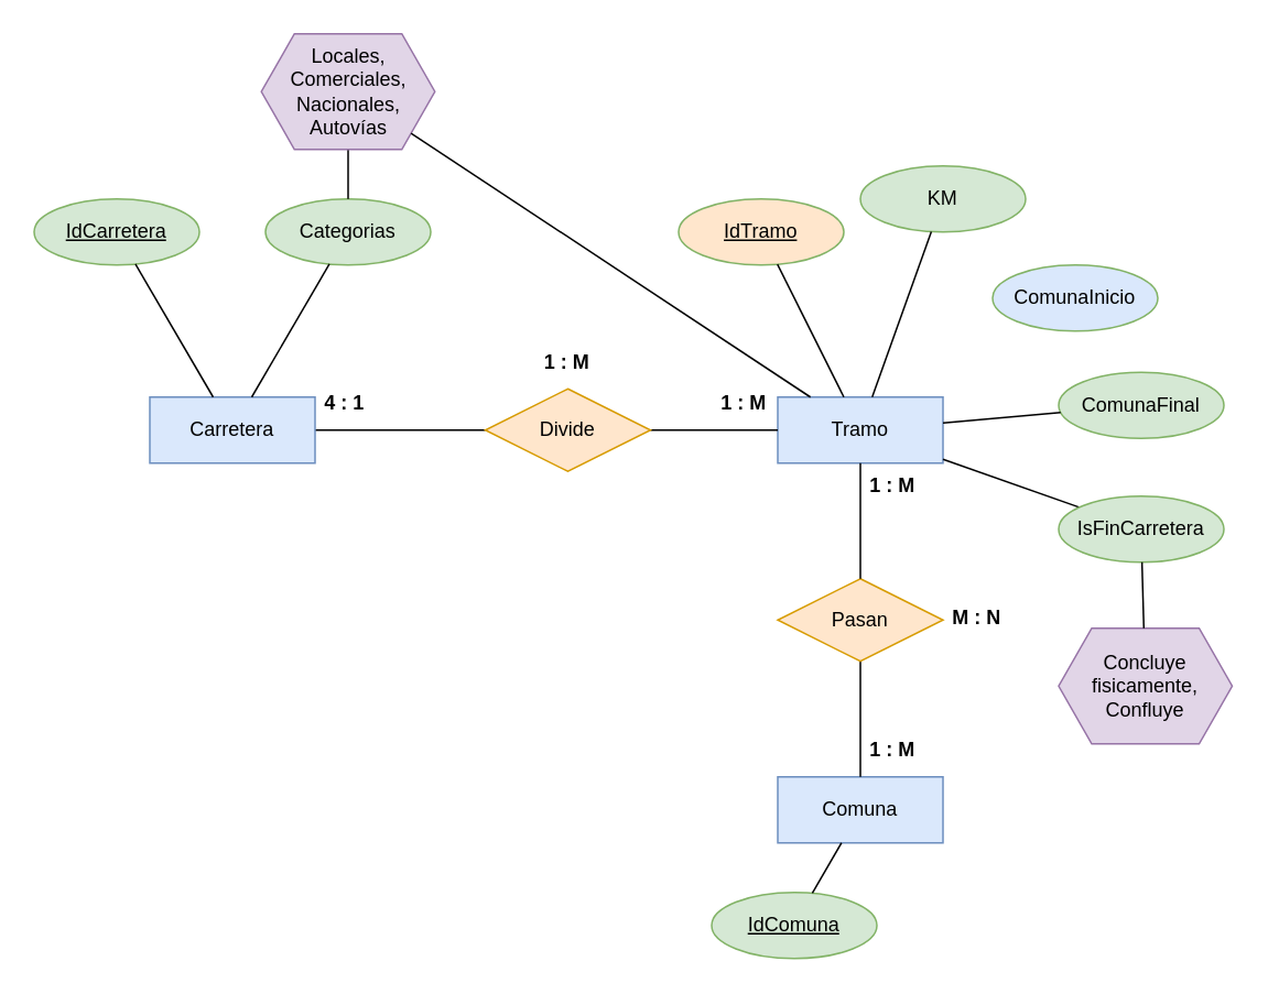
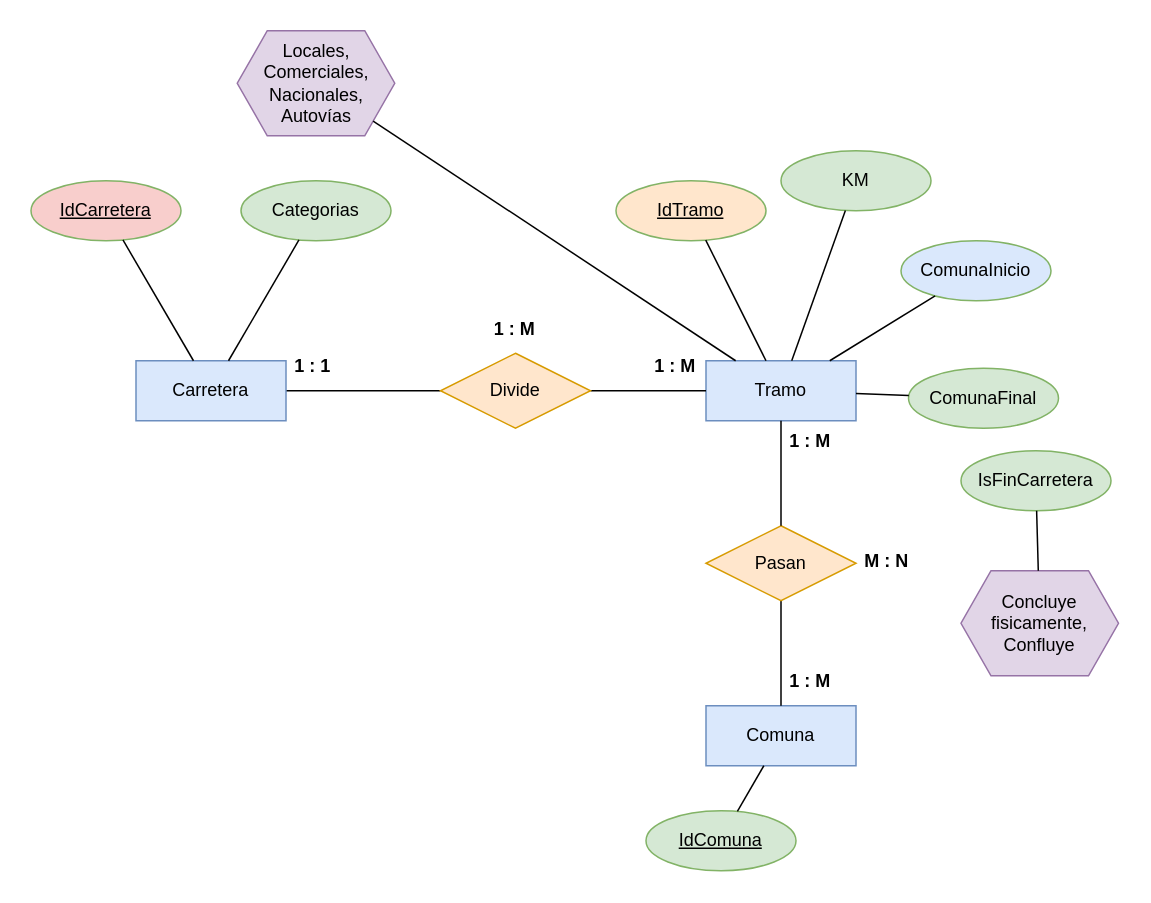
  <mxCell id="0" />
  <mxCell id="1" parent="0" />
  <mxCell id="2" style="edgeStyle=orthogonalEdgeStyle;rounded=0;orthogonalLoop=1;jettySize=auto;html=1;entryX=0;entryY=0.5;entryDx=0;entryDy=0;endArrow=none;endFill=0;" parent="1" source="3" target="11" edge="1"><mxGeometry relative="1" as="geometry" /></mxCell>
  <mxCell id="3" value="Carretera" style="whiteSpace=wrap;html=1;align=center;fillColor=#dae8fc;strokeColor=#6c8ebf;" parent="1" vertex="1"><mxGeometry x="90" y="240" width="100" height="40" as="geometry" /></mxCell>
  <mxCell id="4" value="Tramo" style="whiteSpace=wrap;html=1;align=center;fillColor=#dae8fc;strokeColor=#6c8ebf;" parent="1" vertex="1"><mxGeometry x="470" y="240" width="100" height="40" as="geometry" /></mxCell>
  <mxCell id="5" value="Comuna" style="whiteSpace=wrap;html=1;align=center;fillColor=#dae8fc;strokeColor=#6c8ebf;" parent="1" vertex="1"><mxGeometry x="470" y="470" width="100" height="40" as="geometry" /></mxCell>
  <mxCell id="6" value="Categorias" style="ellipse;whiteSpace=wrap;html=1;align=center;fillColor=#d5e8d4;strokeColor=#82b366;" parent="1" vertex="1"><mxGeometry x="160" y="120" width="100" height="40" as="geometry" /></mxCell>
- <mxCell id="7" value="IdCarretera" style="ellipse;whiteSpace=wrap;html=1;align=center;fillColor=#d5e8d4;strokeColor=#82b366;fontStyle=4" parent="1" vertex="1"><mxGeometry x="20" y="120" width="100" height="40" as="geometry" /></mxCell>
- <mxCell id="8" style="edgeStyle=orthogonalEdgeStyle;rounded=0;orthogonalLoop=1;jettySize=auto;html=1;endArrow=none;endFill=0;" parent="1" source="9" target="6" edge="1"><mxGeometry relative="1" as="geometry" /></mxCell>
+ <mxCell id="7" value="IdCarretera" style="ellipse;whiteSpace=wrap;html=1;align=center;fillColor=#f8cecc;strokeColor=#82b366;fontStyle=4;" parent="1" vertex="1"><mxGeometry x="20" y="120" width="100" height="40" as="geometry" /></mxCell>
  <mxCell id="9" value="Locales,&lt;div&gt;Comerciales,&lt;/div&gt;&lt;div&gt;Nacionales,&lt;/div&gt;&lt;div&gt;Autovías&lt;/div&gt;" style="shape=hexagon;perimeter=hexagonPerimeter2;whiteSpace=wrap;html=1;fixedSize=1;fillColor=#e1d5e7;strokeColor=#9673a6;" parent="1" vertex="1"><mxGeometry x="157.5" y="20" width="105" height="70" as="geometry" /></mxCell>
  <mxCell id="10" style="edgeStyle=orthogonalEdgeStyle;rounded=0;orthogonalLoop=1;jettySize=auto;html=1;entryX=0;entryY=0.5;entryDx=0;entryDy=0;endArrow=none;endFill=0;" parent="1" source="11" target="4" edge="1"><mxGeometry relative="1" as="geometry" /></mxCell>
  <mxCell id="11" value="Divide" style="shape=rhombus;perimeter=rhombusPerimeter;whiteSpace=wrap;html=1;align=center;fillColor=#ffe6cc;strokeColor=#d79b00;" parent="1" vertex="1"><mxGeometry x="293" y="235" width="100" height="50" as="geometry" /></mxCell>
  <mxCell id="12" value="1 : M" style="text;strokeColor=none;fillColor=none;spacingLeft=4;spacingRight=4;overflow=hidden;rotatable=0;points=[[0,0.5],[1,0.5]];portConstraint=eastwest;fontSize=12;whiteSpace=wrap;html=1;fontStyle=1" parent="1" vertex="1"><mxGeometry x="323" y="205" width="40" height="30" as="geometry" /></mxCell>
  <mxCell id="13" value="1 : M" style="text;strokeColor=none;fillColor=none;spacingLeft=4;spacingRight=4;overflow=hidden;rotatable=0;points=[[0,0.5],[1,0.5]];portConstraint=eastwest;fontSize=12;whiteSpace=wrap;html=1;fontStyle=1" parent="1" vertex="1"><mxGeometry x="430" y="230" width="40" height="30" as="geometry" /></mxCell>
- <mxCell id="14" value="4 : 1" style="text;strokeColor=none;fillColor=none;spacingLeft=4;spacingRight=4;overflow=hidden;rotatable=0;points=[[0,0.5],[1,0.5]];portConstraint=eastwest;fontSize=12;whiteSpace=wrap;html=1;fontStyle=1" parent="1" vertex="1"><mxGeometry x="190" y="230" width="40" height="30" as="geometry" /></mxCell>
+ <mxCell id="14" value="1 : 1" style="text;strokeColor=none;fillColor=none;spacingLeft=4;spacingRight=4;overflow=hidden;rotatable=0;points=[[0,0.5],[1,0.5]];portConstraint=eastwest;fontSize=12;whiteSpace=wrap;html=1;fontStyle=1" parent="1" vertex="1"><mxGeometry x="190" y="230" width="40" height="30" as="geometry" /></mxCell>
  <mxCell id="15" style="edgeStyle=orthogonalEdgeStyle;rounded=0;orthogonalLoop=1;jettySize=auto;html=1;entryX=0.5;entryY=0;entryDx=0;entryDy=0;endArrow=none;endFill=0;" parent="1" source="16" target="5" edge="1"><mxGeometry relative="1" as="geometry"><Array as="points"><mxPoint x="520" y="450" /><mxPoint x="520" y="450" /></Array></mxGeometry></mxCell>
  <mxCell id="16" value="Pasan" style="shape=rhombus;perimeter=rhombusPerimeter;whiteSpace=wrap;html=1;align=center;fillColor=#ffe6cc;strokeColor=#d79b00;" parent="1" vertex="1"><mxGeometry x="470" y="350" width="100" height="50" as="geometry" /></mxCell>
  <mxCell id="17" style="edgeStyle=orthogonalEdgeStyle;rounded=0;orthogonalLoop=1;jettySize=auto;html=1;endArrow=none;endFill=0;" parent="1" source="4" target="16" edge="1"><mxGeometry relative="1" as="geometry" /></mxCell>
  <mxCell id="18" value="M : N" style="text;strokeColor=none;fillColor=none;spacingLeft=4;spacingRight=4;overflow=hidden;rotatable=0;points=[[0,0.5],[1,0.5]];portConstraint=eastwest;fontSize=12;whiteSpace=wrap;html=1;fontStyle=1" parent="1" vertex="1"><mxGeometry x="570" y="360" width="40" height="30" as="geometry" /></mxCell>
  <mxCell id="19" value="KM" style="ellipse;whiteSpace=wrap;html=1;align=center;fillColor=#d5e8d4;strokeColor=#82b366;" parent="1" vertex="1"><mxGeometry x="520" y="100" width="100" height="40" as="geometry" /></mxCell>
  <mxCell id="20" value="IdTramo" style="ellipse;whiteSpace=wrap;html=1;align=center;fontStyle=4;fillColor=#ffe6cc;strokeColor=#82b366;" parent="1" vertex="1"><mxGeometry x="410" y="120" width="100" height="40" as="geometry" /></mxCell>
  <mxCell id="21" value="ComunaInicio" style="ellipse;whiteSpace=wrap;html=1;align=center;fillColor=#dae8fc;strokeColor=#82b366;" parent="1" vertex="1"><mxGeometry x="600" y="160" width="100" height="40" as="geometry" /></mxCell>
  <mxCell id="22" value="" style="endArrow=none;html=1;rounded=0;" parent="1" source="4" target="20" edge="1"><mxGeometry relative="1" as="geometry"><mxPoint x="420" y="120" as="sourcePoint" /><mxPoint x="580" y="120" as="targetPoint" /></mxGeometry></mxCell>
  <mxCell id="23" value="" style="endArrow=none;html=1;rounded=0;" parent="1" source="4" target="19" edge="1"><mxGeometry relative="1" as="geometry"><mxPoint x="590" y="210" as="sourcePoint" /><mxPoint x="750" y="210" as="targetPoint" /></mxGeometry></mxCell>
- <mxCell id="24" value="" style="endArrow=none;html=1;rounded=0;" parent="1" source="4" target="32" edge="1"><mxGeometry relative="1" as="geometry"><mxPoint x="640" y="190" as="sourcePoint" /><mxPoint x="800" y="190" as="targetPoint" /></mxGeometry></mxCell>
+ <mxCell id="24" value="" style="endArrow=none;html=1;rounded=0;" parent="1" source="4" target="21" edge="1"><mxGeometry relative="1" as="geometry"><mxPoint x="640" y="190" as="sourcePoint" /><mxPoint x="800" y="190" as="targetPoint" /></mxGeometry></mxCell>
  <mxCell id="25" value="1 : M" style="text;strokeColor=none;fillColor=none;spacingLeft=4;spacingRight=4;overflow=hidden;rotatable=0;points=[[0,0.5],[1,0.5]];portConstraint=eastwest;fontSize=12;whiteSpace=wrap;html=1;fontStyle=1" parent="1" vertex="1"><mxGeometry x="520" y="440" width="40" height="30" as="geometry" /></mxCell>
  <mxCell id="26" value="1 : M" style="text;strokeColor=none;fillColor=none;spacingLeft=4;spacingRight=4;overflow=hidden;rotatable=0;points=[[0,0.5],[1,0.5]];portConstraint=eastwest;fontSize=12;whiteSpace=wrap;html=1;fontStyle=1" parent="1" vertex="1"><mxGeometry x="520" y="280" width="40" height="30" as="geometry" /></mxCell>
  <mxCell id="27" value="" style="endArrow=none;html=1;rounded=0;" parent="1" source="3" target="6" edge="1"><mxGeometry relative="1" as="geometry"><mxPoint x="10" y="210" as="sourcePoint" /><mxPoint x="170" y="210" as="targetPoint" /></mxGeometry></mxCell>
  <mxCell id="28" value="" style="endArrow=none;html=1;rounded=0;" edge="1" parent="1" source="7" target="3"><mxGeometry relative="1" as="geometry"><mxPoint x="60" y="180" as="sourcePoint" /><mxPoint x="220" y="180" as="targetPoint" /></mxGeometry></mxCell>
  <mxCell id="29" value="IdComuna" style="ellipse;whiteSpace=wrap;html=1;align=center;fontStyle=4;fillColor=#d5e8d4;strokeColor=#82b366;" vertex="1" parent="1"><mxGeometry x="430" y="540" width="100" height="40" as="geometry" /></mxCell>
  <mxCell id="30" value="" style="endArrow=none;html=1;rounded=0;" edge="1" parent="1" source="29" target="5"><mxGeometry relative="1" as="geometry"><mxPoint x="140" y="500" as="sourcePoint" /><mxPoint x="300" y="500" as="targetPoint" /></mxGeometry></mxCell>
- <mxCell id="31" value="ComunaFinal" style="ellipse;whiteSpace=wrap;html=1;align=center;fillColor=#d5e8d4;strokeColor=#82b366;" vertex="1" parent="1"><mxGeometry x="640" y="225" width="100" height="40" as="geometry" /></mxCell>
+ <mxCell id="31" value="ComunaFinal" style="ellipse;whiteSpace=wrap;html=1;align=center;fillColor=#d5e8d4;strokeColor=#82b366;" vertex="1" parent="1"><mxGeometry x="605" y="245" width="100" height="40" as="geometry" /></mxCell>
  <mxCell id="32" value="IsFinCarretera" style="ellipse;whiteSpace=wrap;html=1;align=center;fillColor=#d5e8d4;strokeColor=#82b366;" vertex="1" parent="1"><mxGeometry x="640" y="300" width="100" height="40" as="geometry" /></mxCell>
  <mxCell id="33" value="Concluye fisicamente,&lt;div&gt;Confluye&lt;/div&gt;" style="shape=hexagon;perimeter=hexagonPerimeter2;whiteSpace=wrap;html=1;fixedSize=1;fillColor=#e1d5e7;strokeColor=#9673a6;" vertex="1" parent="1"><mxGeometry x="640" y="380" width="105" height="70" as="geometry" /></mxCell>
  <mxCell id="34" value="" style="endArrow=none;html=1;rounded=0;" edge="1" parent="1" source="4" target="31"><mxGeometry relative="1" as="geometry"><mxPoint x="290" y="380" as="sourcePoint" /><mxPoint x="450" y="380" as="targetPoint" /></mxGeometry></mxCell>
  <mxCell id="35" value="" style="endArrow=none;html=1;rounded=0;" edge="1" parent="1" source="4" target="9"><mxGeometry relative="1" as="geometry"><mxPoint x="320" y="360" as="sourcePoint" /><mxPoint x="480" y="360" as="targetPoint" /></mxGeometry></mxCell>
  <mxCell id="36" value="" style="endArrow=none;html=1;rounded=0;" edge="1" parent="1" source="33" target="32"><mxGeometry relative="1" as="geometry"><mxPoint x="240" y="360" as="sourcePoint" /><mxPoint x="400" y="360" as="targetPoint" /></mxGeometry></mxCell>
